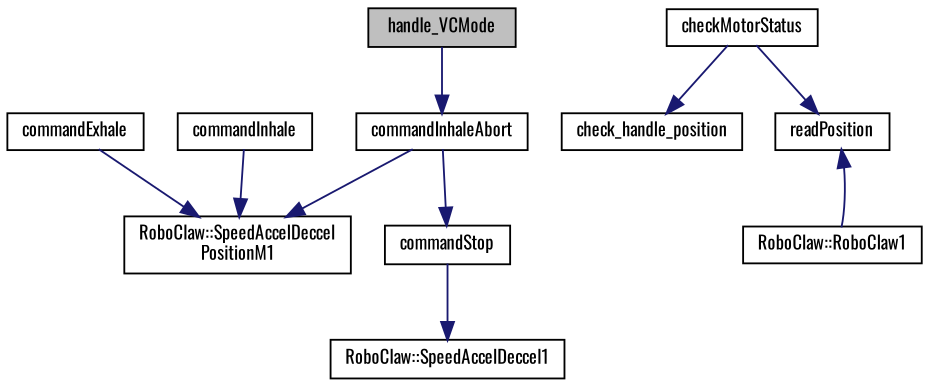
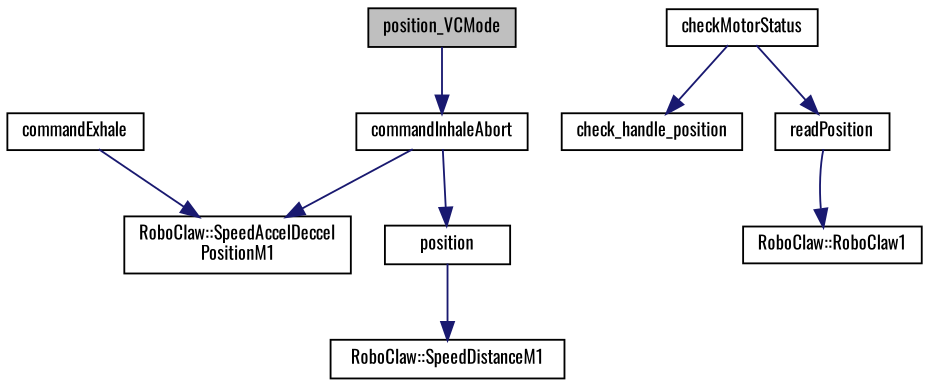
  digraph {
    fontname=Oswald
    rankdir=TB
    node [color=black fillcolor=white fontname=Oswald fontsize=10 shape=record style=filled]
    edge [color=midnightblue fontname=Oswald fontsize=10 labelfontname=Helvetica labelfontsize=10 style=solid]
-   n1 [fillcolor=grey75 fontcolor=black height=0.2 label=handle_VCMode width=0.4]
+   n1 [fillcolor=grey75 fontcolor=black height=0.2 label=position_VCMode width=0.4]
    n2 [height=0.2 label=commandInhaleAbort width=0.4]
    n3 [height=0.2 label=checkMotorStatus width=0.4]
    n4 [height=0.2 label=check_handle_position width=0.4]
    n5 [height=0.2 label=readPosition width=0.4]
    n6 [height=0.2 label=commandExhale width=0.4]
    n7 [height=0.2 label="RoboClaw::SpeedAccelDeccel\lPositionM1" width=0.4]
-   n8 [height=0.2 label=commandInhale width=0.4]
-   n9 [height=0.2 label=commandStop width=0.4]
+   n9 [height=0.2 label=position width=0.4]
    n10 [height=0.2 label="RoboClaw::RoboClaw1" width=0.4]
-   n11 [height=0.2 label="RoboClaw::SpeedAccelDeccel1" width=0.4]
+   n11 [height=0.2 label="RoboClaw::SpeedDistanceM1" width=0.4]
    n1 -> n2
    n2 -> n7
    n2 -> n9
    n3 -> n4
    n3 -> n5
-   n10 -> n5
+   n5 -> n10
    n6 -> n7
-   n8 -> n7
    n9 -> n11
  }
